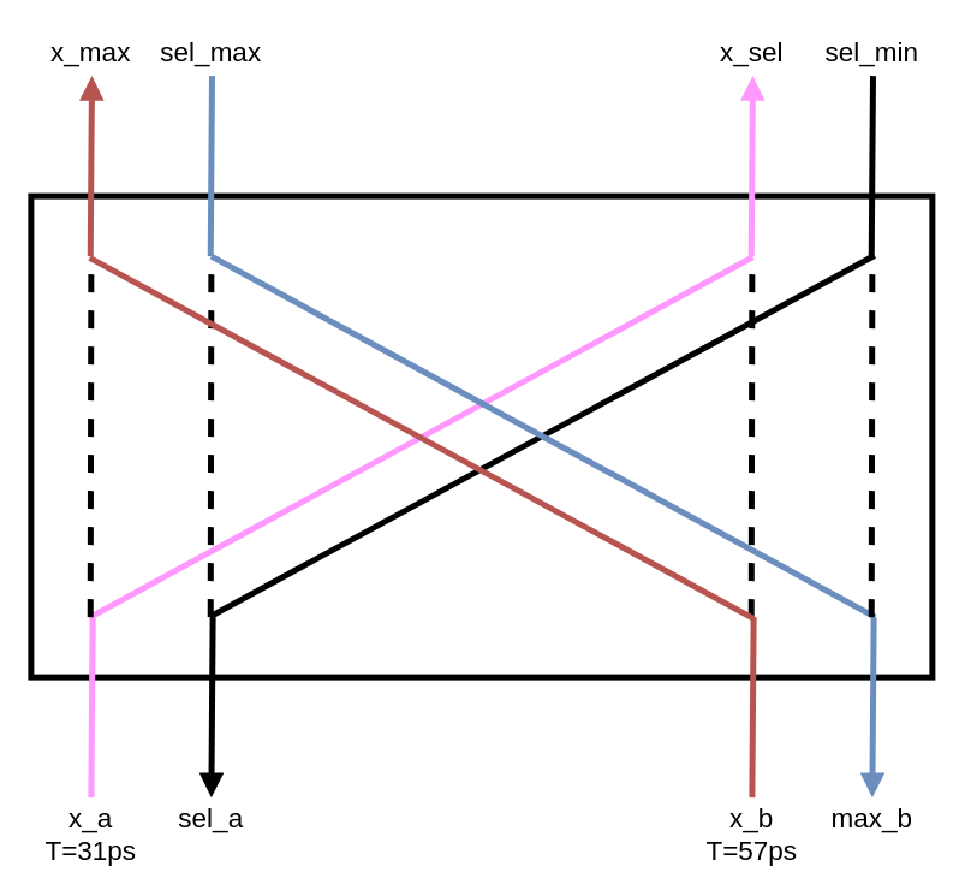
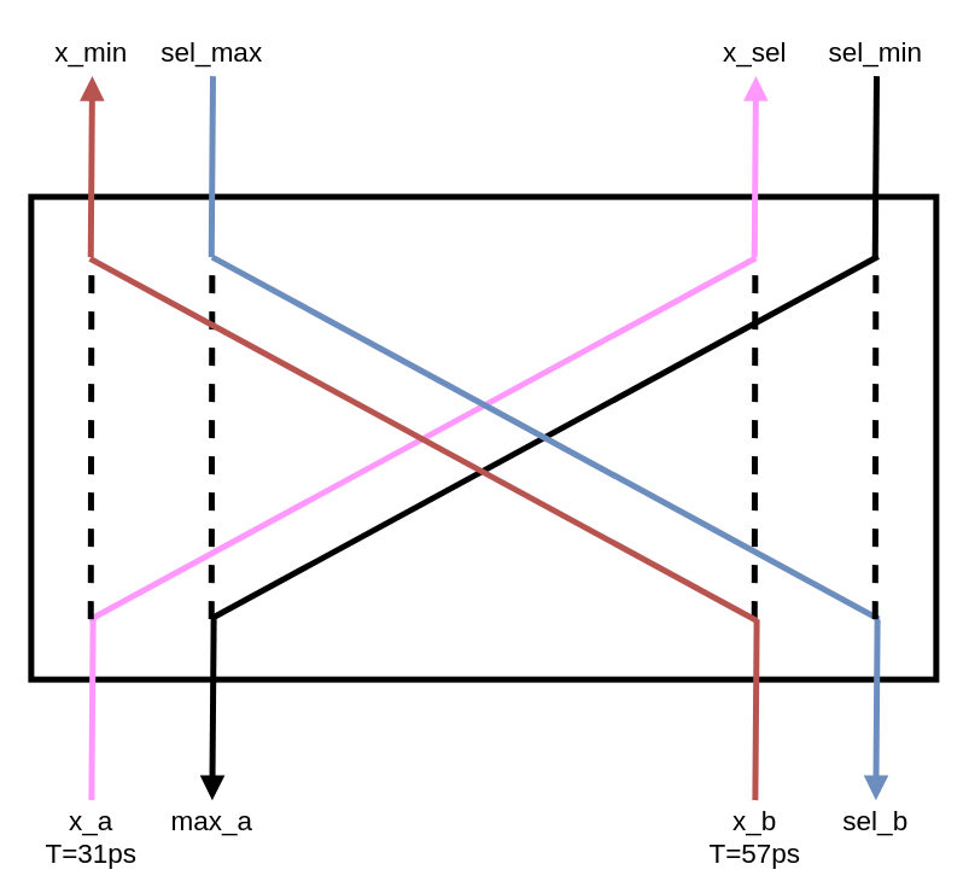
  <mxCell id="0" />
  <mxCell id="1" parent="0" />
  <mxCell id="2" value="" style="rounded=0;whiteSpace=wrap;html=1;strokeWidth=4;" vertex="1" parent="1"><mxGeometry x="20" y="130" width="600" height="320" as="geometry" /></mxCell>
  <mxCell id="3" value="" style="endArrow=none;html=1;rounded=0;strokeColor=#FF99FF;strokeWidth=4;" edge="1" parent="1"><mxGeometry width="50" height="50" relative="1" as="geometry"><mxPoint x="60" y="530" as="sourcePoint" /><mxPoint x="61" y="410" as="targetPoint" /></mxGeometry></mxCell>
  <mxCell id="4" value="" style="endArrow=none;html=1;rounded=0;startArrow=block;startFill=1;strokeWidth=4;" edge="1" parent="1"><mxGeometry width="50" height="50" relative="1" as="geometry"><mxPoint x="140" y="530" as="sourcePoint" /><mxPoint x="141" y="410" as="targetPoint" /></mxGeometry></mxCell>
  <mxCell id="5" value="" style="endArrow=none;html=1;rounded=0;startArrow=block;startFill=1;fillColor=#dae8fc;strokeColor=#6c8ebf;strokeWidth=4;" edge="1" parent="1"><mxGeometry width="50" height="50" relative="1" as="geometry"><mxPoint x="580" y="530" as="sourcePoint" /><mxPoint x="581" y="410" as="targetPoint" /></mxGeometry></mxCell>
  <mxCell id="6" value="" style="endArrow=none;html=1;rounded=0;fillColor=#f8cecc;strokeColor=#b85450;strokeWidth=4;" edge="1" parent="1"><mxGeometry width="50" height="50" relative="1" as="geometry"><mxPoint x="500" y="530" as="sourcePoint" /><mxPoint x="501" y="410" as="targetPoint" /></mxGeometry></mxCell>
  <mxCell id="7" value="" style="endArrow=block;html=1;rounded=0;startArrow=none;startFill=0;endFill=1;fillColor=#f8cecc;strokeColor=#b85450;strokeWidth=4;" edge="1" parent="1"><mxGeometry width="50" height="50" relative="1" as="geometry"><mxPoint x="59.5" y="170" as="sourcePoint" /><mxPoint x="60.5" y="50" as="targetPoint" /></mxGeometry></mxCell>
  <mxCell id="8" value="" style="endArrow=none;html=1;rounded=0;fillColor=#dae8fc;strokeColor=#6c8ebf;strokeWidth=4;" edge="1" parent="1"><mxGeometry width="50" height="50" relative="1" as="geometry"><mxPoint x="139.5" y="170" as="sourcePoint" /><mxPoint x="140.5" y="50" as="targetPoint" /></mxGeometry></mxCell>
  <mxCell id="9" value="" style="endArrow=none;html=1;rounded=0;strokeWidth=4;" edge="1" parent="1"><mxGeometry width="50" height="50" relative="1" as="geometry"><mxPoint x="579.5" y="170" as="sourcePoint" /><mxPoint x="580.5" y="50" as="targetPoint" /></mxGeometry></mxCell>
  <mxCell id="10" value="" style="endArrow=block;html=1;rounded=0;startArrow=none;startFill=0;endFill=1;strokeColor=#FF99FF;strokeWidth=4;" edge="1" parent="1"><mxGeometry width="50" height="50" relative="1" as="geometry"><mxPoint x="499.5" y="170" as="sourcePoint" /><mxPoint x="500.5" y="50" as="targetPoint" /></mxGeometry></mxCell>
  <mxCell id="11" value="" style="endArrow=none;html=1;rounded=0;strokeWidth=4;" edge="1" parent="1"><mxGeometry width="50" height="50" relative="1" as="geometry"><mxPoint x="581.5" y="169.5" as="sourcePoint" /><mxPoint x="139.5" y="409.5" as="targetPoint" /></mxGeometry></mxCell>
  <mxCell id="12" value="" style="endArrow=none;html=1;rounded=0;strokeColor=#FF99FF;strokeWidth=4;" edge="1" parent="1"><mxGeometry width="50" height="50" relative="1" as="geometry"><mxPoint x="500.5" y="170.5" as="sourcePoint" /><mxPoint x="58.5" y="410.5" as="targetPoint" /></mxGeometry></mxCell>
  <mxCell id="13" value="" style="endArrow=none;html=1;rounded=0;fillColor=#dae8fc;strokeColor=#6c8ebf;strokeWidth=4;" edge="1" parent="1"><mxGeometry width="50" height="50" relative="1" as="geometry"><mxPoint x="140" y="170" as="sourcePoint" /><mxPoint x="582" y="410" as="targetPoint" /></mxGeometry></mxCell>
  <mxCell id="14" value="" style="endArrow=none;html=1;rounded=0;dashed=1;strokeWidth=4;" edge="1" parent="1"><mxGeometry width="50" height="50" relative="1" as="geometry"><mxPoint x="59.5" y="410" as="sourcePoint" /><mxPoint x="60" y="170" as="targetPoint" /></mxGeometry></mxCell>
  <mxCell id="15" value="" style="endArrow=none;html=1;rounded=0;dashed=1;strokeWidth=4;" edge="1" parent="1"><mxGeometry width="50" height="50" relative="1" as="geometry"><mxPoint x="139.5" y="410" as="sourcePoint" /><mxPoint x="140" y="170" as="targetPoint" /></mxGeometry></mxCell>
  <mxCell id="16" value="" style="endArrow=none;html=1;rounded=0;dashed=1;strokeWidth=4;" edge="1" parent="1"><mxGeometry width="50" height="50" relative="1" as="geometry"><mxPoint x="579.5" y="410" as="sourcePoint" /><mxPoint x="580" y="170" as="targetPoint" /></mxGeometry></mxCell>
  <mxCell id="17" value="" style="endArrow=none;html=1;rounded=0;dashed=1;strokeWidth=4;" edge="1" parent="1"><mxGeometry width="50" height="50" relative="1" as="geometry"><mxPoint x="499.5" y="410" as="sourcePoint" /><mxPoint x="500" y="170" as="targetPoint" /></mxGeometry></mxCell>
  <mxCell id="18" value="&lt;div&gt;x_a&lt;/div&gt;&lt;div&gt;T=31ps&lt;br&gt;&lt;/div&gt;" style="text;html=1;align=center;verticalAlign=middle;whiteSpace=wrap;rounded=0;fontSize=18;" vertex="1" parent="1"><mxGeometry x="30" y="540" width="60" height="30" as="geometry" /></mxCell>
- <mxCell id="19" value="&lt;div&gt;sel_a&lt;/div&gt;&lt;div&gt;&lt;br&gt;&lt;/div&gt;" style="text;html=1;align=center;verticalAlign=middle;whiteSpace=wrap;rounded=0;fontSize=18;" vertex="1" parent="1"><mxGeometry x="110" y="540" width="60" height="30" as="geometry" /></mxCell>
+ <mxCell id="19" value="&lt;div&gt;max_a&lt;/div&gt;&lt;div&gt;&lt;br&gt;&lt;/div&gt;" style="text;html=1;align=center;verticalAlign=middle;whiteSpace=wrap;rounded=0;fontSize=18;" vertex="1" parent="1"><mxGeometry x="110" y="540" width="60" height="30" as="geometry" /></mxCell>
  <mxCell id="20" value="&lt;div style=&quot;font-size: 18px;&quot;&gt;x_b&lt;/div&gt;&lt;div&gt;T=57ps&lt;br&gt;&lt;/div&gt;" style="text;html=1;align=center;verticalAlign=middle;whiteSpace=wrap;rounded=0;fontSize=18;" vertex="1" parent="1"><mxGeometry x="470" y="540" width="60" height="30" as="geometry" /></mxCell>
- <mxCell id="21" value="&lt;div&gt;max_b&lt;/div&gt;&lt;div&gt;&lt;br&gt;&lt;/div&gt;" style="text;html=1;align=center;verticalAlign=middle;whiteSpace=wrap;rounded=0;fontSize=18;" vertex="1" parent="1"><mxGeometry x="550" y="540" width="60" height="30" as="geometry" /></mxCell>
- <mxCell id="22" value="x_max" style="text;html=1;align=center;verticalAlign=middle;whiteSpace=wrap;rounded=0;fontSize=18;" vertex="1" parent="1"><mxGeometry x="30" y="20" width="60" height="30" as="geometry" /></mxCell>
+ <mxCell id="21" value="&lt;div&gt;sel_b&lt;/div&gt;&lt;div&gt;&lt;br&gt;&lt;/div&gt;" style="text;html=1;align=center;verticalAlign=middle;whiteSpace=wrap;rounded=0;fontSize=18;" vertex="1" parent="1"><mxGeometry x="550" y="540" width="60" height="30" as="geometry" /></mxCell>
+ <mxCell id="22" value="x_min" style="text;html=1;align=center;verticalAlign=middle;whiteSpace=wrap;rounded=0;fontSize=18;" vertex="1" parent="1"><mxGeometry x="30" y="20" width="60" height="30" as="geometry" /></mxCell>
  <mxCell id="23" value="&lt;div style=&quot;font-size: 18px;&quot;&gt;sel_max&lt;/div&gt;" style="text;html=1;align=center;verticalAlign=middle;whiteSpace=wrap;rounded=0;fontSize=18;" vertex="1" parent="1"><mxGeometry x="110" y="20" width="60" height="30" as="geometry" /></mxCell>
  <mxCell id="24" value="x_sel" style="text;html=1;align=center;verticalAlign=middle;whiteSpace=wrap;rounded=0;fontSize=18;" vertex="1" parent="1"><mxGeometry x="470" y="20" width="60" height="30" as="geometry" /></mxCell>
  <mxCell id="25" value="sel_min" style="text;html=1;align=center;verticalAlign=middle;whiteSpace=wrap;rounded=0;fontSize=18;" vertex="1" parent="1"><mxGeometry x="550" y="20" width="60" height="30" as="geometry" /></mxCell>
  <mxCell id="26" value="" style="endArrow=none;html=1;rounded=0;fillColor=#f8cecc;strokeColor=#b85450;strokeWidth=4;" edge="1" parent="1"><mxGeometry width="50" height="50" relative="1" as="geometry"><mxPoint x="59" y="171" as="sourcePoint" /><mxPoint x="501" y="411" as="targetPoint" /></mxGeometry></mxCell>
